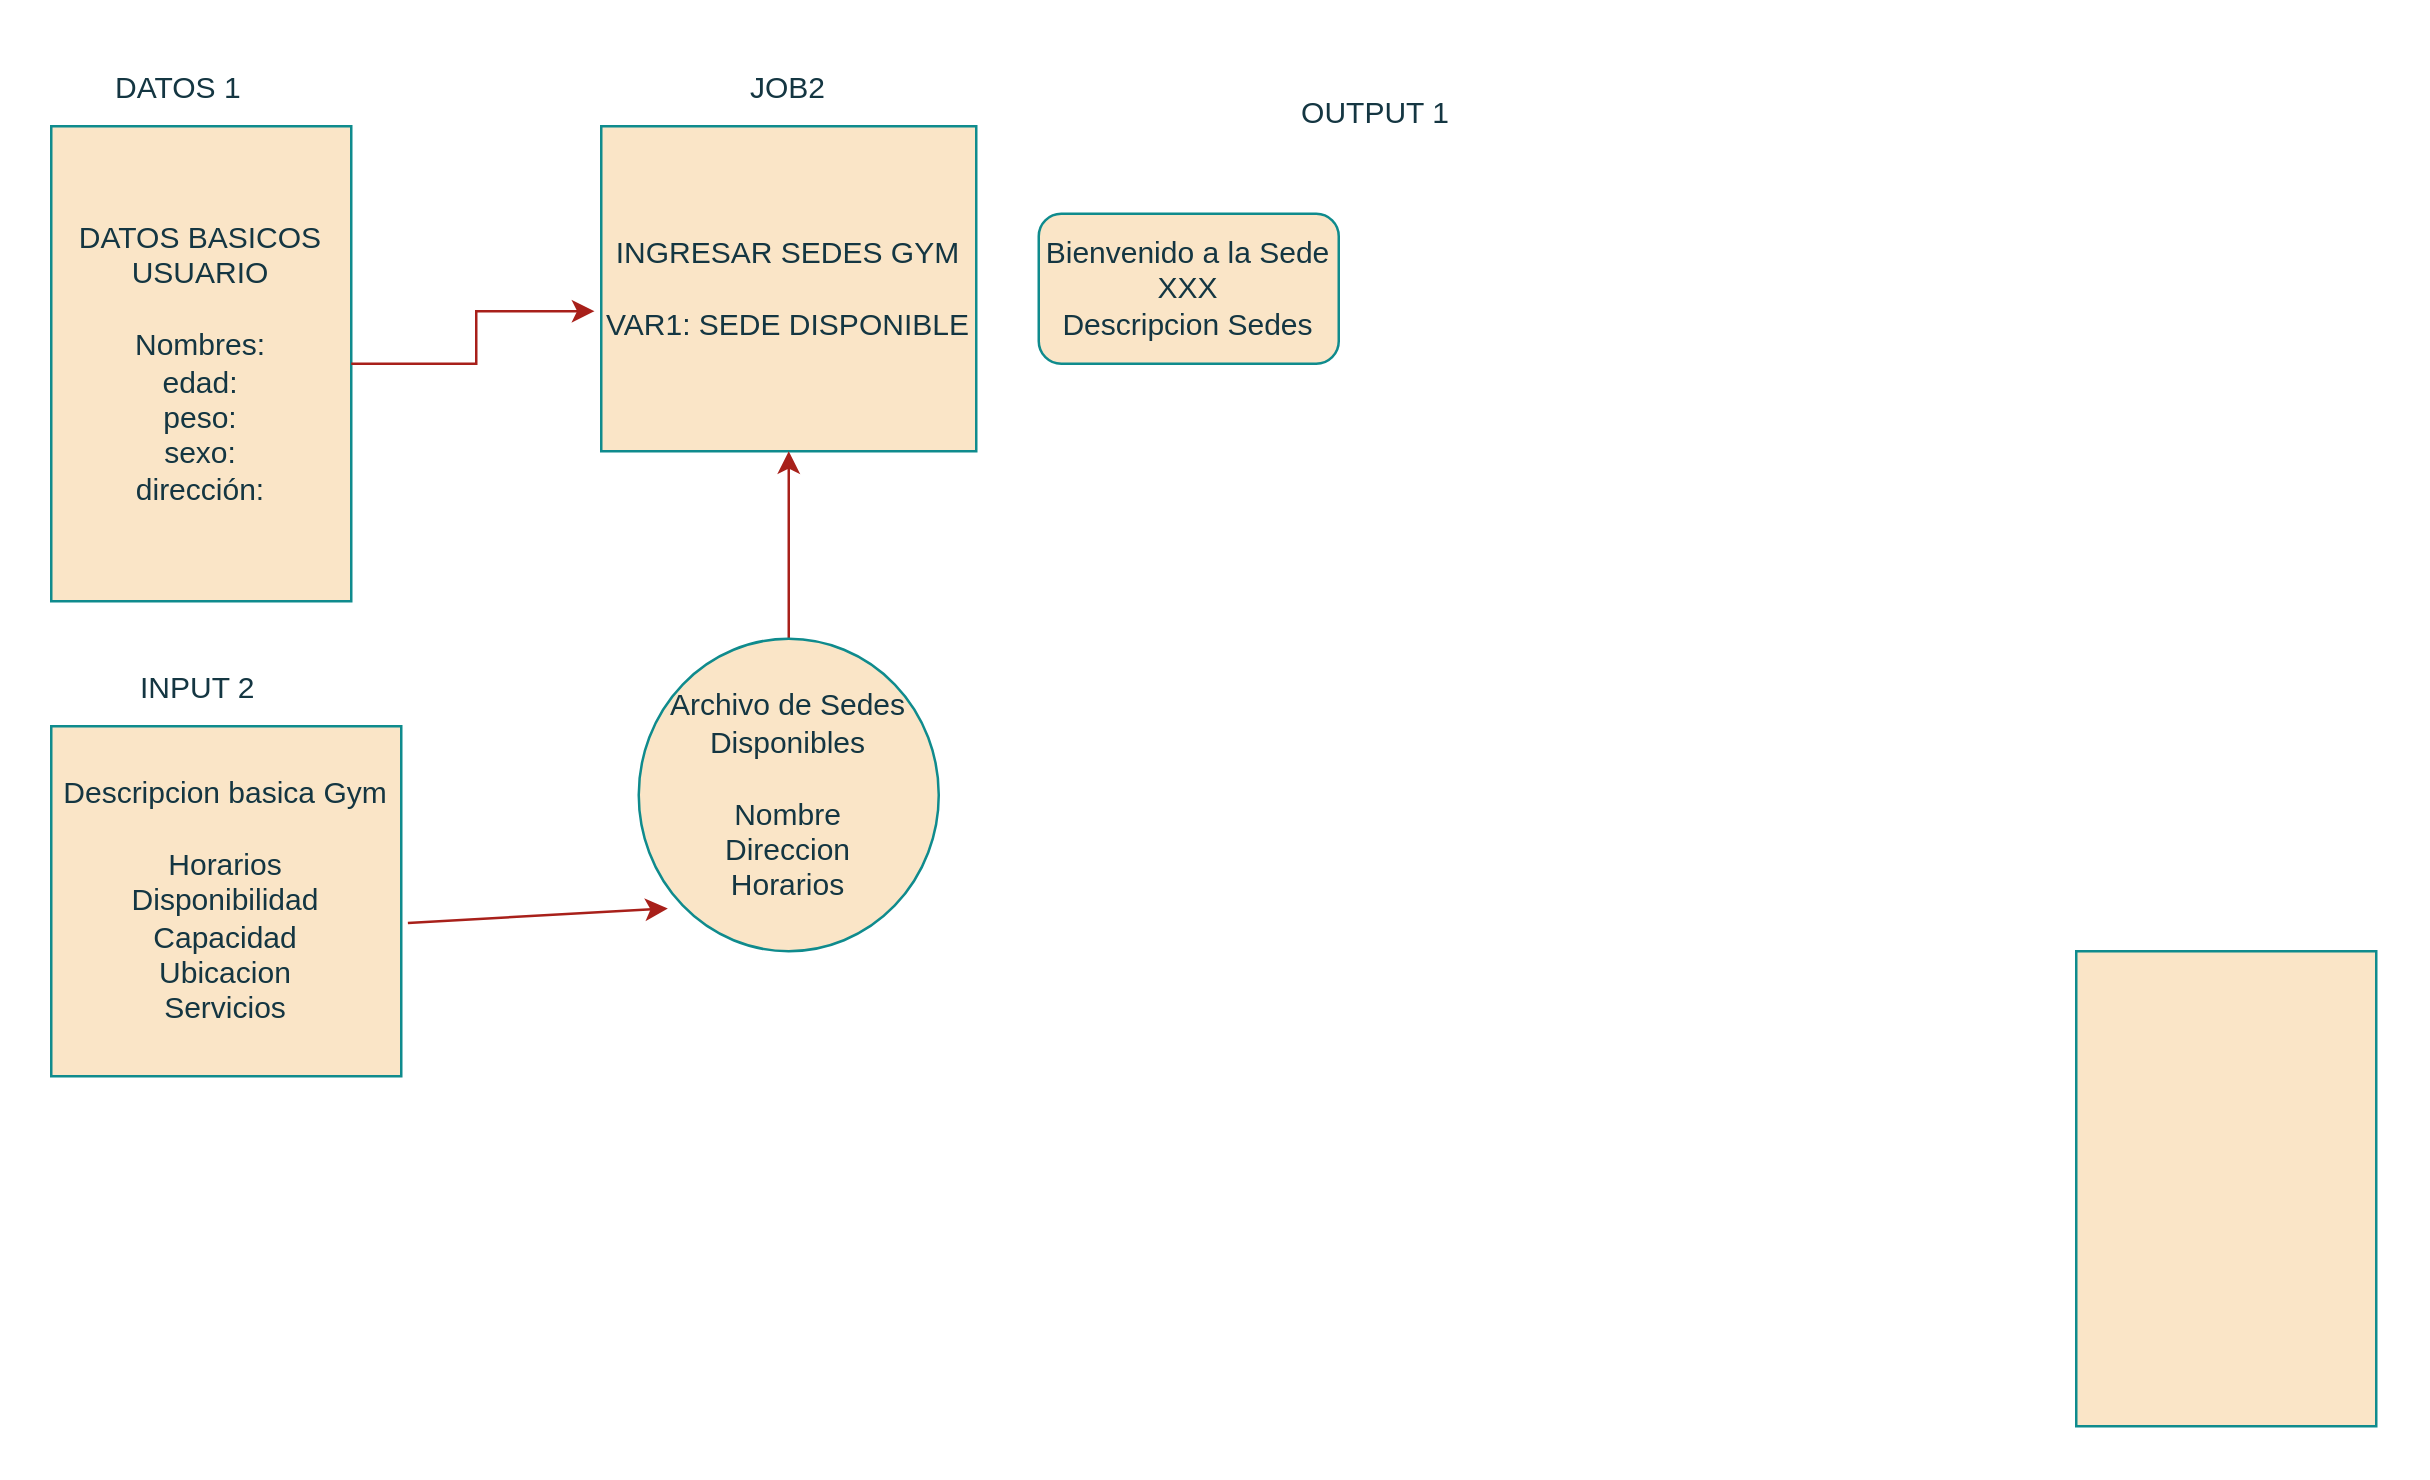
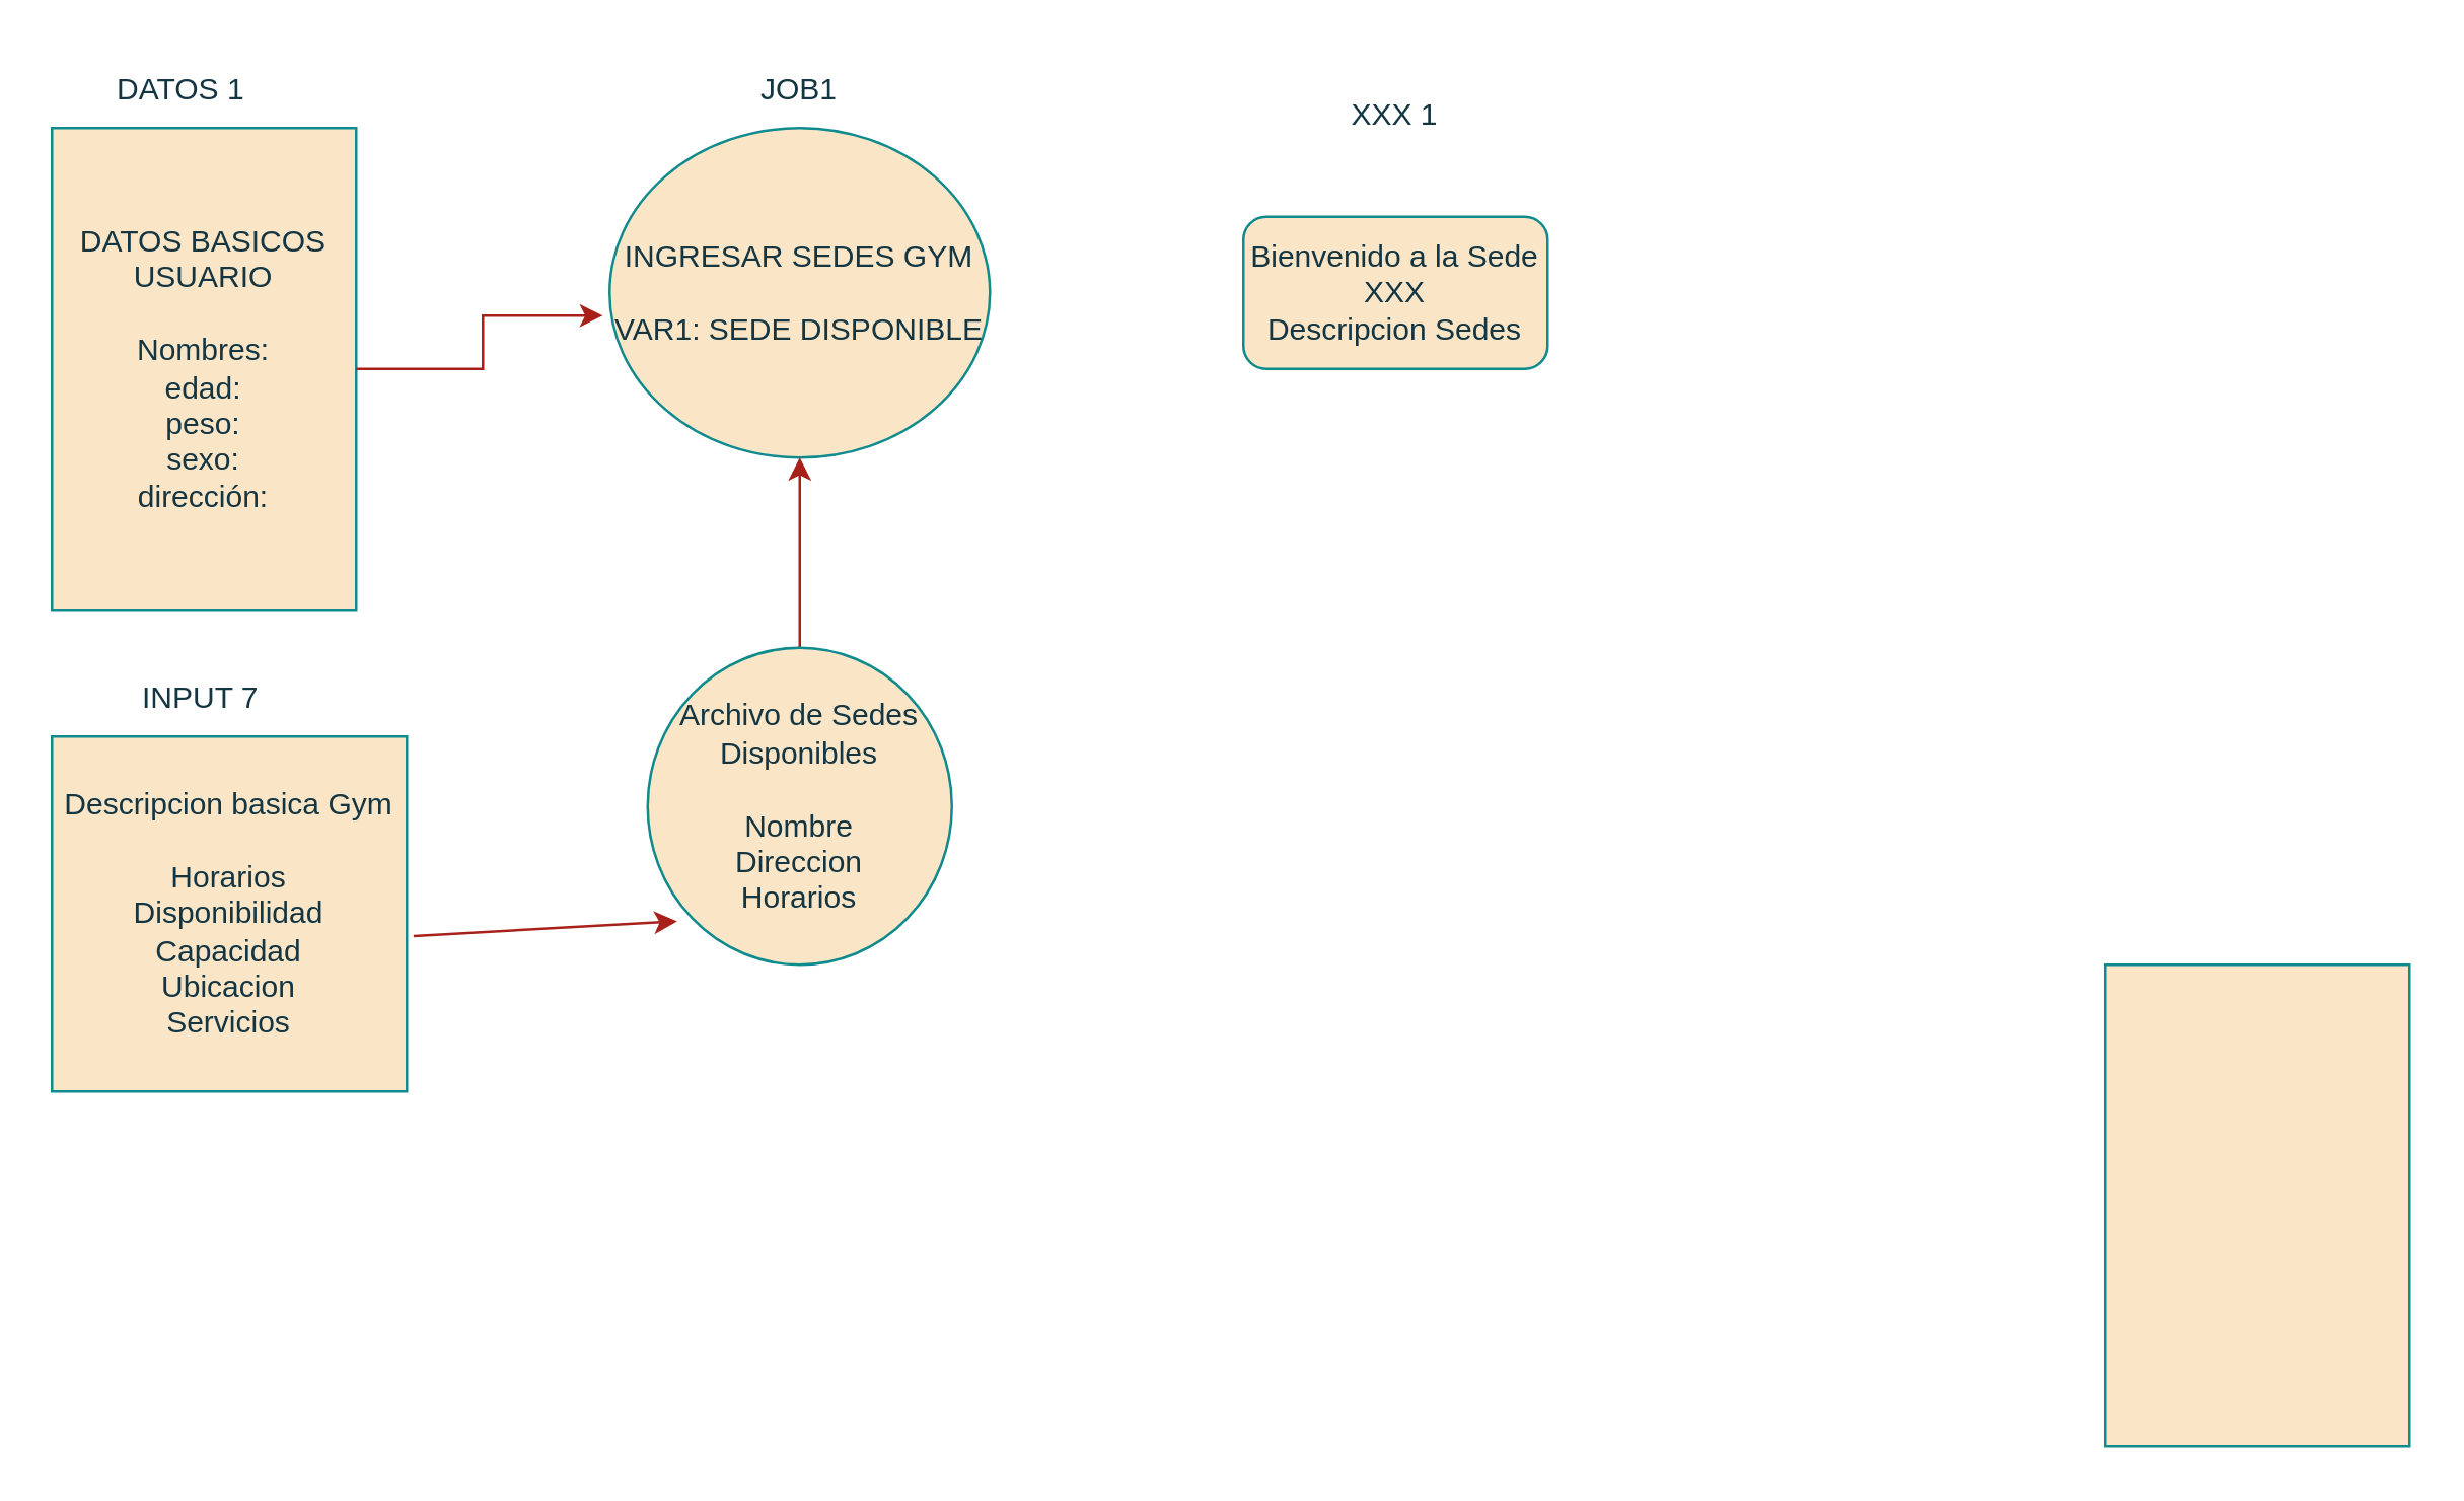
  <mxCell id="0" />
  <mxCell id="1" parent="0" />
  <mxCell id="2" value="&lt;div class=&quot;scriptor-paragraph&quot;&gt;&lt;span&gt;DATOS BASICOS USUARIO&lt;/span&gt;&lt;/div&gt;&lt;div class=&quot;scriptor-paragraph&quot;&gt;&lt;span&gt;&lt;br&gt;&lt;/span&gt;&lt;/div&gt;&lt;div class=&quot;scriptor-paragraph&quot;&gt;&lt;span&gt;Nombres:&lt;/span&gt;&lt;/div&gt;&lt;div class=&quot;scriptor-paragraph&quot;&gt;&lt;span&gt;edad:&lt;/span&gt;&lt;/div&gt;&lt;div class=&quot;scriptor-paragraph&quot;&gt;&lt;span&gt;peso:&lt;/span&gt;&lt;/div&gt;&lt;div class=&quot;scriptor-paragraph&quot;&gt;&lt;span&gt;sexo:&lt;/span&gt;&lt;/div&gt;&lt;div class=&quot;scriptor-paragraph&quot;&gt;&lt;span&gt;dirección:&lt;/span&gt;&lt;/div&gt;" style="rounded=0;whiteSpace=wrap;html=1;labelBackgroundColor=none;fillColor=#FAE5C7;strokeColor=#0F8B8D;fontColor=#143642;" vertex="1" parent="1"><mxGeometry x="20" y="50" width="120" height="190" as="geometry" /></mxCell>
  <mxCell id="3" value="DATOS 1" style="text;strokeColor=none;fillColor=none;align=left;verticalAlign=middle;spacingLeft=4;spacingRight=4;overflow=hidden;points=[[0,0.5],[1,0.5]];portConstraint=eastwest;rotatable=0;whiteSpace=wrap;html=1;labelBackgroundColor=none;fontColor=#143642;" vertex="1" parent="1"><mxGeometry x="40" y="20" width="80" height="30" as="geometry" /></mxCell>
- <mxCell id="4" value="JOB2" style="text;html=1;align=center;verticalAlign=middle;whiteSpace=wrap;rounded=0;labelBackgroundColor=none;fontColor=#143642;" vertex="1" parent="1"><mxGeometry x="285" y="20" width="60" height="30" as="geometry" /></mxCell>
- <mxCell id="5" value="INGRESAR SEDES GYM&lt;div&gt;&lt;br&gt;&lt;/div&gt;&lt;div&gt;VAR1: SEDE DISPONIBLE&lt;/div&gt;" style="rounded=0;whiteSpace=wrap;html=1;labelBackgroundColor=none;fillColor=#FAE5C7;strokeColor=#0F8B8D;fontColor=#143642;" vertex="1" parent="1"><mxGeometry x="240" y="50" width="150" height="130" as="geometry" /></mxCell>
- <mxCell id="6" value="OUTPUT 1" style="text;html=1;align=center;verticalAlign=middle;whiteSpace=wrap;rounded=0;labelBackgroundColor=none;fontColor=#143642;" vertex="1" parent="1"><mxGeometry x="510" y="30" width="80" height="30" as="geometry" /></mxCell>
- <mxCell id="7" value="Bienvenido a la Sede XXX&lt;div&gt;Descripcion Sedes&lt;/div&gt;" style="rounded=1;whiteSpace=wrap;html=1;labelBackgroundColor=none;fillColor=#FAE5C7;strokeColor=#0F8B8D;fontColor=#143642;" vertex="1" parent="1"><mxGeometry x="415" y="85" width="120" height="60" as="geometry" /></mxCell>
- <mxCell id="8" value="INPUT 2" style="text;strokeColor=none;fillColor=none;align=left;verticalAlign=middle;spacingLeft=4;spacingRight=4;overflow=hidden;points=[[0,0.5],[1,0.5]];portConstraint=eastwest;rotatable=0;whiteSpace=wrap;html=1;labelBackgroundColor=none;fontColor=#143642;" vertex="1" parent="1"><mxGeometry x="50" y="260" width="80" height="30" as="geometry" /></mxCell>
+ <mxCell id="4" value="JOB1" style="text;html=1;align=center;verticalAlign=middle;whiteSpace=wrap;rounded=0;labelBackgroundColor=none;fontColor=#143642;" vertex="1" parent="1"><mxGeometry x="285" y="20" width="60" height="30" as="geometry" /></mxCell>
+ <mxCell id="5" value="INGRESAR SEDES GYM&lt;div&gt;&lt;br&gt;&lt;/div&gt;&lt;div&gt;VAR1: SEDE DISPONIBLE&lt;/div&gt;" style="ellipse;whiteSpace=wrap;html=1;labelBackgroundColor=none;fillColor=#FAE5C7;strokeColor=#0F8B8D;fontColor=#143642;" vertex="1" parent="1"><mxGeometry x="240" y="50" width="150" height="130" as="geometry" /></mxCell>
+ <mxCell id="6" value="XXX 1" style="text;html=1;align=center;verticalAlign=middle;whiteSpace=wrap;rounded=0;labelBackgroundColor=none;fontColor=#143642;" vertex="1" parent="1"><mxGeometry x="510" y="30" width="80" height="30" as="geometry" /></mxCell>
+ <mxCell id="7" value="Bienvenido a la Sede XXX&lt;div&gt;Descripcion Sedes&lt;/div&gt;" style="rounded=1;whiteSpace=wrap;html=1;labelBackgroundColor=none;fillColor=#FAE5C7;strokeColor=#0F8B8D;fontColor=#143642;" vertex="1" parent="1"><mxGeometry x="490" y="85" width="120" height="60" as="geometry" /></mxCell>
+ <mxCell id="8" value="INPUT 7" style="text;strokeColor=none;fillColor=none;align=left;verticalAlign=middle;spacingLeft=4;spacingRight=4;overflow=hidden;points=[[0,0.5],[1,0.5]];portConstraint=eastwest;rotatable=0;whiteSpace=wrap;html=1;labelBackgroundColor=none;fontColor=#143642;" vertex="1" parent="1"><mxGeometry x="50" y="260" width="80" height="30" as="geometry" /></mxCell>
  <mxCell id="9" value="&lt;div class=&quot;scriptor-paragraph&quot;&gt;&lt;br&gt;&lt;/div&gt;" style="rounded=0;whiteSpace=wrap;html=1;labelBackgroundColor=none;fillColor=#FAE5C7;strokeColor=#0F8B8D;fontColor=#143642;" vertex="1" parent="1"><mxGeometry x="830" y="380" width="120" height="190" as="geometry" /></mxCell>
  <mxCell id="10" value="Descripcion basica Gym&lt;div&gt;&lt;br&gt;&lt;/div&gt;&lt;div&gt;Horarios&lt;/div&gt;&lt;div&gt;Disponibilidad&lt;/div&gt;&lt;div&gt;Capacidad&lt;/div&gt;&lt;div&gt;Ubicacion&lt;/div&gt;&lt;div&gt;Servicios&lt;/div&gt;" style="whiteSpace=wrap;html=1;aspect=fixed;labelBackgroundColor=none;fillColor=#FAE5C7;strokeColor=#0F8B8D;fontColor=#143642;" vertex="1" parent="1"><mxGeometry x="20" y="290" width="140" height="140" as="geometry" /></mxCell>
  <mxCell id="11" value="" style="edgeStyle=orthogonalEdgeStyle;rounded=0;orthogonalLoop=1;jettySize=auto;html=1;labelBackgroundColor=none;strokeColor=#A8201A;fontColor=default;" edge="1" parent="1" source="12" target="5"><mxGeometry relative="1" as="geometry" /></mxCell>
  <mxCell id="12" value="Archivo de Sedes Disponibles&lt;div&gt;&lt;br&gt;&lt;/div&gt;&lt;div&gt;Nombre&lt;/div&gt;&lt;div&gt;Direccion&lt;/div&gt;&lt;div&gt;Horarios&lt;/div&gt;" style="ellipse;whiteSpace=wrap;html=1;labelBackgroundColor=none;fillColor=#FAE5C7;strokeColor=#0F8B8D;fontColor=#143642;" vertex="1" parent="1"><mxGeometry x="255" y="255" width="120" height="125" as="geometry" /></mxCell>
  <mxCell id="13" style="edgeStyle=orthogonalEdgeStyle;rounded=0;orthogonalLoop=1;jettySize=auto;html=1;exitX=1;exitY=0.5;exitDx=0;exitDy=0;entryX=-0.018;entryY=0.569;entryDx=0;entryDy=0;entryPerimeter=0;labelBackgroundColor=none;strokeColor=#A8201A;fontColor=default;" edge="1" parent="1" source="2" target="5"><mxGeometry relative="1" as="geometry" /></mxCell>
  <mxCell id="14" value="" style="endArrow=classic;html=1;rounded=0;entryX=0.097;entryY=0.863;entryDx=0;entryDy=0;entryPerimeter=0;exitX=1.019;exitY=0.562;exitDx=0;exitDy=0;exitPerimeter=0;labelBackgroundColor=none;strokeColor=#A8201A;fontColor=default;" edge="1" parent="1" target="12" source="10"><mxGeometry width="50" height="50" relative="1" as="geometry"><mxPoint x="410" y="560" as="sourcePoint" /><mxPoint x="460" y="510" as="targetPoint" /></mxGeometry></mxCell>
